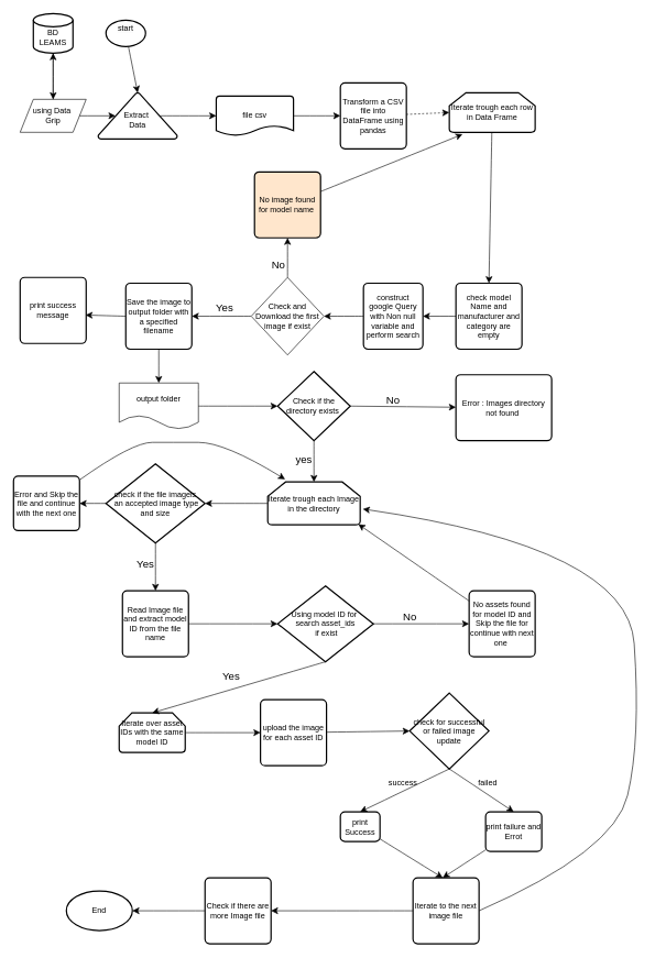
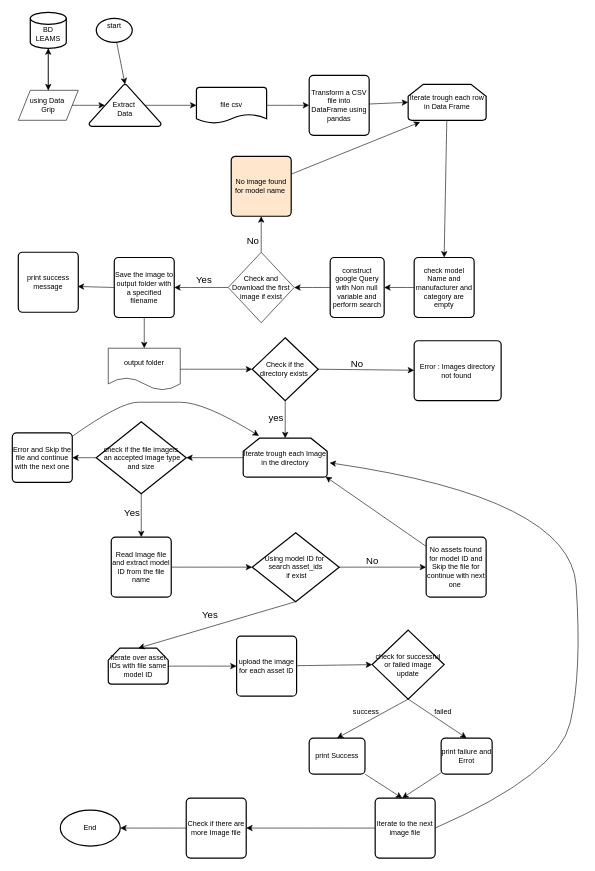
  <mxCell id="0" />
  <mxCell id="1" parent="0" />
  <mxCell id="2" value="" style="edgeStyle=none;curved=1;rounded=0;orthogonalLoop=1;jettySize=auto;html=1;fontSize=12;startSize=8;endSize=8;entryX=0.5;entryY=0;entryDx=0;entryDy=0;entryPerimeter=0;" edge="1" parent="1" source="3" target="7"><mxGeometry relative="1" as="geometry"><mxPoint x="350" y="370" as="targetPoint" /></mxGeometry></mxCell>
  <mxCell id="3" value="&#10;&lt;span style=&quot;color: rgb(0, 0, 0); font-family: Helvetica; font-size: 12px; font-style: normal; font-variant-ligatures: normal; font-variant-caps: normal; font-weight: 400; letter-spacing: normal; orphans: 2; text-align: center; text-indent: 0px; text-transform: none; widows: 2; word-spacing: 0px; -webkit-text-stroke-width: 0px; white-space: normal; background-color: rgb(251, 251, 251); text-decoration-thickness: initial; text-decoration-style: initial; text-decoration-color: initial; display: inline !important; float: none;&quot;&gt;start&lt;/span&gt;&#10;&#10;" style="strokeWidth=2;html=1;shape=mxgraph.flowchart.start_1;whiteSpace=wrap;" vertex="1" parent="1"><mxGeometry x="160" y="30" width="60" height="40" as="geometry" /></mxCell>
  <mxCell id="4" style="edgeStyle=none;curved=1;rounded=0;orthogonalLoop=1;jettySize=auto;html=1;entryX=0;entryY=0.5;entryDx=0;entryDy=0;fontSize=12;startSize=8;endSize=8;" edge="1" parent="1" source="5" target="76"><mxGeometry relative="1" as="geometry" /></mxCell>
  <mxCell id="5" value="file csv" style="strokeWidth=2;html=1;shape=mxgraph.flowchart.document2;whiteSpace=wrap;size=0.25;" vertex="1" parent="1"><mxGeometry x="327" y="145" width="117" height="60" as="geometry" /></mxCell>
  <mxCell id="6" style="edgeStyle=none;curved=1;rounded=0;orthogonalLoop=1;jettySize=auto;html=1;entryX=1;entryY=0.5;entryDx=0;entryDy=0;fontSize=12;startSize=8;endSize=8;" edge="1" parent="1"><mxGeometry relative="1" as="geometry"><mxPoint x="410" y="400" as="sourcePoint" /><mxPoint x="410" y="400" as="targetPoint" /></mxGeometry></mxCell>
  <mxCell id="7" value="&lt;div&gt;&lt;br&gt;&lt;/div&gt;&lt;div&gt;&lt;span style=&quot;background-color: initial;&quot;&gt;Extract&amp;nbsp;&lt;/span&gt;&lt;br&gt;&lt;/div&gt;&lt;div&gt;Data&lt;/div&gt;" style="strokeWidth=2;html=1;shape=mxgraph.flowchart.extract_or_measurement;whiteSpace=wrap;" vertex="1" parent="1"><mxGeometry x="148" y="140" width="120" height="70" as="geometry" /></mxCell>
  <mxCell id="8" value="using Data&amp;nbsp;&lt;div&gt;Grip&lt;/div&gt;" style="shape=parallelogram;perimeter=parallelogramPerimeter;whiteSpace=wrap;html=1;dashed=0;" vertex="1" parent="1"><mxGeometry x="30" y="150" width="100" height="50" as="geometry" /></mxCell>
  <mxCell id="9" style="edgeStyle=none;curved=1;rounded=0;orthogonalLoop=1;jettySize=auto;html=1;entryX=0.22;entryY=0.5;entryDx=0;entryDy=0;entryPerimeter=0;fontSize=12;startSize=8;endSize=8;" edge="1" parent="1" source="8" target="7"><mxGeometry relative="1" as="geometry" /></mxCell>
  <mxCell id="10" style="edgeStyle=none;curved=1;rounded=0;orthogonalLoop=1;jettySize=auto;html=1;exitX=0.78;exitY=0.5;exitDx=0;exitDy=0;exitPerimeter=0;entryX=0;entryY=0.5;entryDx=0;entryDy=0;entryPerimeter=0;fontSize=12;startSize=8;endSize=8;" edge="1" parent="1" source="7" target="5"><mxGeometry relative="1" as="geometry" /></mxCell>
  <mxCell id="11" style="edgeStyle=none;curved=1;rounded=0;orthogonalLoop=1;jettySize=auto;html=1;entryX=0.5;entryY=0;entryDx=0;entryDy=0;fontSize=12;startSize=8;endSize=8;" edge="1" parent="1" source="12" target="14"><mxGeometry relative="1" as="geometry" /></mxCell>
  <mxCell id="12" value="Iterate trough each row in Data Frame" style="strokeWidth=2;html=1;shape=mxgraph.flowchart.loop_limit;whiteSpace=wrap;" vertex="1" parent="1"><mxGeometry x="680" y="140" width="130" height="60" as="geometry" /></mxCell>
  <mxCell id="13" style="edgeStyle=none;curved=1;rounded=0;orthogonalLoop=1;jettySize=auto;html=1;fontSize=12;startSize=8;endSize=8;entryX=1;entryY=0.5;entryDx=0;entryDy=0;" edge="1" parent="1" source="14" target="16"><mxGeometry relative="1" as="geometry"><mxPoint x="670" y="540" as="targetPoint" /></mxGeometry></mxCell>
  <mxCell id="14" value="check model Name and manufacturer and category are empty" style="rounded=1;whiteSpace=wrap;html=1;absoluteArcSize=1;arcSize=14;strokeWidth=2;" vertex="1" parent="1"><mxGeometry x="690" y="428.75" width="100" height="100" as="geometry" /></mxCell>
  <mxCell id="15" style="edgeStyle=none;curved=1;rounded=0;orthogonalLoop=1;jettySize=auto;html=1;fontSize=12;startSize=8;endSize=8;entryX=1;entryY=0.5;entryDx=0;entryDy=0;" edge="1" parent="1" source="16" target="23"><mxGeometry relative="1" as="geometry"><mxPoint x="490" y="590" as="targetPoint" /></mxGeometry></mxCell>
  <mxCell id="16" value="construct google Query with Non null variable and perform search" style="rounded=1;whiteSpace=wrap;html=1;absoluteArcSize=1;arcSize=14;strokeWidth=2;" vertex="1" parent="1"><mxGeometry x="550" y="428.75" width="90" height="100" as="geometry" /></mxCell>
  <mxCell id="17" value="" style="edgeStyle=none;curved=1;rounded=0;orthogonalLoop=1;jettySize=auto;html=1;exitX=0;exitY=0.5;exitDx=0;exitDy=0;fontSize=12;startSize=8;endSize=8;entryX=1;entryY=0.5;entryDx=0;entryDy=0;" edge="1" parent="1" source="23" target="20"><mxGeometry relative="1" as="geometry"><mxPoint x="280" y="590" as="targetPoint" /><mxPoint x="390" y="590" as="sourcePoint" /></mxGeometry></mxCell>
  <mxCell id="18" style="edgeStyle=none;curved=1;rounded=0;orthogonalLoop=1;jettySize=auto;html=1;exitX=0;exitY=0.5;exitDx=0;exitDy=0;fontSize=12;startSize=8;endSize=8;entryX=0.99;entryY=0.57;entryDx=0;entryDy=0;entryPerimeter=0;" edge="1" parent="1" source="20" target="26"><mxGeometry relative="1" as="geometry"><mxPoint x="130" y="590" as="targetPoint" /></mxGeometry></mxCell>
  <mxCell id="19" style="edgeStyle=none;curved=1;rounded=0;orthogonalLoop=1;jettySize=auto;html=1;fontSize=12;startSize=8;endSize=8;" edge="1" parent="1" source="20" target="21"><mxGeometry relative="1" as="geometry" /></mxCell>
  <mxCell id="20" value="Save the image to output folder with a specified filename" style="rounded=1;whiteSpace=wrap;html=1;absoluteArcSize=1;arcSize=14;strokeWidth=2;" vertex="1" parent="1"><mxGeometry x="190" y="428.75" width="100" height="100" as="geometry" /></mxCell>
  <mxCell id="21" value="output folder" style="shape=document;whiteSpace=wrap;html=1;boundedLbl=1;dashed=0;flipH=1;" vertex="1" parent="1"><mxGeometry x="180" y="580" width="120" height="70" as="geometry" /></mxCell>
  <mxCell id="22" style="edgeStyle=none;curved=1;rounded=0;orthogonalLoop=1;jettySize=auto;html=1;exitX=0.5;exitY=0;exitDx=0;exitDy=0;entryX=0.5;entryY=1;entryDx=0;entryDy=0;fontSize=12;startSize=8;endSize=8;" edge="1" parent="1" source="23" target="27"><mxGeometry relative="1" as="geometry" /></mxCell>
  <mxCell id="23" value="Check and Download the first image if exist" style="shape=rhombus;html=1;dashed=0;whiteSpace=wrap;perimeter=rhombusPerimeter;" vertex="1" parent="1"><mxGeometry x="380" y="420" width="110" height="117.5" as="geometry" /></mxCell>
  <mxCell id="24" style="edgeStyle=none;curved=1;rounded=0;orthogonalLoop=1;jettySize=auto;html=1;entryX=0.5;entryY=0;entryDx=0;entryDy=0;fontSize=12;startSize=8;endSize=8;" edge="1" parent="1" source="25" target="8"><mxGeometry relative="1" as="geometry" /></mxCell>
  <mxCell id="25" value="&lt;div&gt;&lt;br&gt;&lt;/div&gt;BD LEAMS" style="strokeWidth=2;html=1;shape=mxgraph.flowchart.database;whiteSpace=wrap;" vertex="1" parent="1"><mxGeometry x="50" y="20" width="60" height="60" as="geometry" /></mxCell>
  <mxCell id="26" value="print success message" style="rounded=1;whiteSpace=wrap;html=1;absoluteArcSize=1;arcSize=14;strokeWidth=2;" vertex="1" parent="1"><mxGeometry x="30" y="420" width="100" height="100" as="geometry" /></mxCell>
  <mxCell id="27" value="No image found for model name&amp;nbsp;" style="rounded=1;whiteSpace=wrap;html=1;absoluteArcSize=1;arcSize=14;strokeWidth=2;fillColor=#ffe6cc;" vertex="1" parent="1"><mxGeometry x="385" y="260" width="100" height="100" as="geometry" /></mxCell>
  <mxCell id="28" style="edgeStyle=none;curved=1;rounded=0;orthogonalLoop=1;jettySize=auto;html=1;entryX=0.154;entryY=1.05;entryDx=0;entryDy=0;entryPerimeter=0;fontSize=12;startSize=8;endSize=8;" edge="1" parent="1" source="27" target="12"><mxGeometry relative="1" as="geometry" /></mxCell>
  <mxCell id="29" value="No" style="text;strokeColor=none;fillColor=none;html=1;align=center;verticalAlign=middle;whiteSpace=wrap;rounded=0;fontSize=16;" vertex="1" parent="1"><mxGeometry x="405" y="390" width="33" height="20" as="geometry" /></mxCell>
  <mxCell id="30" style="edgeStyle=none;curved=1;rounded=0;orthogonalLoop=1;jettySize=auto;html=1;entryX=0.5;entryY=1;entryDx=0;entryDy=0;entryPerimeter=0;fontSize=12;startSize=8;endSize=8;" edge="1" parent="1" source="8" target="25"><mxGeometry relative="1" as="geometry" /></mxCell>
  <mxCell id="31" style="edgeStyle=none;curved=1;rounded=0;orthogonalLoop=1;jettySize=auto;html=1;exitX=1;exitY=0.5;exitDx=0;exitDy=0;exitPerimeter=0;fontSize=12;startSize=8;endSize=8;" edge="1" parent="1" source="32" target="34"><mxGeometry relative="1" as="geometry" /></mxCell>
  <mxCell id="32" value="Check if the directory exists&amp;nbsp;" style="strokeWidth=2;html=1;shape=mxgraph.flowchart.decision;whiteSpace=wrap;" vertex="1" parent="1"><mxGeometry x="420" y="562.5" width="110" height="105" as="geometry" /></mxCell>
  <mxCell id="33" value="No" style="text;strokeColor=none;fillColor=none;html=1;align=center;verticalAlign=middle;whiteSpace=wrap;rounded=0;fontSize=16;" vertex="1" parent="1"><mxGeometry x="565" y="590" width="60" height="30" as="geometry" /></mxCell>
  <mxCell id="34" value="Error : Images directory not found&amp;nbsp;" style="rounded=1;whiteSpace=wrap;html=1;absoluteArcSize=1;arcSize=14;strokeWidth=2;" vertex="1" parent="1"><mxGeometry x="690" y="567.5" width="145" height="100" as="geometry" /></mxCell>
  <mxCell id="35" style="edgeStyle=none;curved=1;rounded=0;orthogonalLoop=1;jettySize=auto;html=1;entryX=0;entryY=0.5;entryDx=0;entryDy=0;entryPerimeter=0;fontSize=12;startSize=8;endSize=8;" edge="1" parent="1" source="21" target="32"><mxGeometry relative="1" as="geometry" /></mxCell>
  <mxCell id="36" value="Iterate trough each Image in the directory" style="strokeWidth=2;html=1;shape=mxgraph.flowchart.loop_limit;whiteSpace=wrap;" vertex="1" parent="1"><mxGeometry x="405" y="730" width="140" height="65" as="geometry" /></mxCell>
  <mxCell id="37" style="edgeStyle=none;curved=1;rounded=0;orthogonalLoop=1;jettySize=auto;html=1;exitX=0.5;exitY=1;exitDx=0;exitDy=0;exitPerimeter=0;entryX=0.5;entryY=0;entryDx=0;entryDy=0;entryPerimeter=0;fontSize=12;startSize=8;endSize=8;" edge="1" parent="1" source="32" target="36"><mxGeometry relative="1" as="geometry" /></mxCell>
  <mxCell id="38" value="yes" style="text;strokeColor=none;fillColor=none;html=1;align=center;verticalAlign=middle;whiteSpace=wrap;rounded=0;fontSize=16;" vertex="1" parent="1"><mxGeometry x="430" y="680" width="60" height="30" as="geometry" /></mxCell>
  <mxCell id="39" style="edgeStyle=none;curved=1;rounded=0;orthogonalLoop=1;jettySize=auto;html=1;exitX=0.5;exitY=1;exitDx=0;exitDy=0;exitPerimeter=0;entryX=0.5;entryY=0;entryDx=0;entryDy=0;fontSize=12;startSize=8;endSize=8;" edge="1" parent="1" source="41" target="43"><mxGeometry relative="1" as="geometry" /></mxCell>
  <mxCell id="40" style="edgeStyle=none;curved=1;rounded=0;orthogonalLoop=1;jettySize=auto;html=1;entryX=1;entryY=0.5;entryDx=0;entryDy=0;fontSize=12;startSize=8;endSize=8;" edge="1" parent="1" source="41" target="79"><mxGeometry relative="1" as="geometry" /></mxCell>
  <mxCell id="41" value="check if the file imageis&lt;div&gt;&amp;nbsp;an accepted image type and size&lt;/div&gt;" style="strokeWidth=2;html=1;shape=mxgraph.flowchart.decision;whiteSpace=wrap;" vertex="1" parent="1"><mxGeometry x="160" y="702.5" width="150" height="120" as="geometry" /></mxCell>
  <mxCell id="42" style="edgeStyle=none;curved=1;rounded=0;orthogonalLoop=1;jettySize=auto;html=1;fontSize=12;startSize=8;endSize=8;entryX=0;entryY=0.5;entryDx=0;entryDy=0;entryPerimeter=0;" edge="1" parent="1" source="43" target="73"><mxGeometry relative="1" as="geometry"><mxPoint x="425" y="945" as="targetPoint" /></mxGeometry></mxCell>
  <mxCell id="43" value="Read Image file and extract model ID from the file name" style="rounded=1;whiteSpace=wrap;html=1;absoluteArcSize=1;arcSize=14;strokeWidth=2;" vertex="1" parent="1"><mxGeometry x="185" y="895" width="100" height="100" as="geometry" /></mxCell>
  <mxCell id="44" value="Yes" style="text;strokeColor=none;fillColor=none;html=1;align=center;verticalAlign=middle;whiteSpace=wrap;rounded=0;fontSize=16;" vertex="1" parent="1"><mxGeometry x="190" y="840" width="60" height="30" as="geometry" /></mxCell>
  <mxCell id="45" style="edgeStyle=none;curved=1;rounded=0;orthogonalLoop=1;jettySize=auto;html=1;entryX=0;entryY=0.5;entryDx=0;entryDy=0;fontSize=12;startSize=8;endSize=8;" edge="1" parent="1" target="46"><mxGeometry relative="1" as="geometry"><mxPoint x="525" y="945" as="sourcePoint" /></mxGeometry></mxCell>
  <mxCell id="46" value="No assets found for model ID and Skip the file for continue with next one&amp;nbsp;" style="rounded=1;whiteSpace=wrap;html=1;absoluteArcSize=1;arcSize=14;strokeWidth=2;" vertex="1" parent="1"><mxGeometry x="710" y="895" width="100" height="100" as="geometry" /></mxCell>
  <mxCell id="47" style="edgeStyle=none;curved=1;rounded=0;orthogonalLoop=1;jettySize=auto;html=1;entryX=0.98;entryY=0.985;entryDx=0;entryDy=0;entryPerimeter=0;fontSize=12;startSize=8;endSize=8;" edge="1" parent="1" source="46" target="36"><mxGeometry relative="1" as="geometry" /></mxCell>
  <mxCell id="48" value="No" style="text;html=1;align=center;verticalAlign=middle;resizable=0;points=[];autosize=1;strokeColor=none;fillColor=none;fontSize=16;" vertex="1" parent="1"><mxGeometry x="600" y="920" width="40" height="30" as="geometry" /></mxCell>
  <mxCell id="49" style="edgeStyle=none;curved=1;rounded=0;orthogonalLoop=1;jettySize=auto;html=1;entryX=0;entryY=0.5;entryDx=0;entryDy=0;fontSize=12;startSize=8;endSize=8;" edge="1" parent="1" source="50" target="51"><mxGeometry relative="1" as="geometry" /></mxCell>
- <mxCell id="50" value="Iterate over asset IDs with the same model ID" style="strokeWidth=2;html=1;shape=mxgraph.flowchart.loop_limit;whiteSpace=wrap;" vertex="1" parent="1"><mxGeometry x="180" y="1080" width="100" height="60" as="geometry" /></mxCell>
+ <mxCell id="50" value="Iterate over asset IDs with file same model ID" style="strokeWidth=2;html=1;shape=mxgraph.flowchart.loop_limit;whiteSpace=wrap;" vertex="1" parent="1"><mxGeometry x="180" y="1080" width="100" height="60" as="geometry" /></mxCell>
  <mxCell id="51" value="upload the image for each asset ID" style="rounded=1;whiteSpace=wrap;html=1;absoluteArcSize=1;arcSize=14;strokeWidth=2;" vertex="1" parent="1"><mxGeometry x="394" y="1060" width="100" height="100" as="geometry" /></mxCell>
  <mxCell id="52" style="edgeStyle=none;curved=1;rounded=0;orthogonalLoop=1;jettySize=auto;html=1;entryX=0.5;entryY=0;entryDx=0;entryDy=0;entryPerimeter=0;fontSize=12;startSize=8;endSize=8;exitX=0.5;exitY=1;exitDx=0;exitDy=0;exitPerimeter=0;" edge="1" parent="1" source="73" target="50"><mxGeometry relative="1" as="geometry"><mxPoint x="425" y="972.551" as="sourcePoint" /></mxGeometry></mxCell>
  <mxCell id="53" style="edgeStyle=none;curved=1;rounded=0;orthogonalLoop=1;jettySize=auto;html=1;exitX=0.5;exitY=1;exitDx=0;exitDy=0;exitPerimeter=0;entryX=0.5;entryY=0;entryDx=0;entryDy=0;fontSize=12;startSize=8;endSize=8;" edge="1" parent="1" source="55" target="60"><mxGeometry relative="1" as="geometry" /></mxCell>
  <mxCell id="54" style="edgeStyle=none;curved=1;rounded=0;orthogonalLoop=1;jettySize=auto;html=1;exitX=0.5;exitY=1;exitDx=0;exitDy=0;exitPerimeter=0;entryX=0.5;entryY=0;entryDx=0;entryDy=0;fontSize=12;startSize=8;endSize=8;" edge="1" parent="1" source="55" target="62"><mxGeometry relative="1" as="geometry" /></mxCell>
  <mxCell id="55" value="check for successful or failed image update" style="strokeWidth=2;html=1;shape=mxgraph.flowchart.decision;whiteSpace=wrap;" vertex="1" parent="1"><mxGeometry x="620" y="1050" width="120" height="115" as="geometry" /></mxCell>
  <mxCell id="56" style="edgeStyle=none;curved=1;rounded=0;orthogonalLoop=1;jettySize=auto;html=1;entryX=0;entryY=0.5;entryDx=0;entryDy=0;entryPerimeter=0;fontSize=12;startSize=8;endSize=8;" edge="1" parent="1" source="51" target="55"><mxGeometry relative="1" as="geometry" /></mxCell>
  <mxCell id="57" value="&lt;span style=&quot;font-size: 12px;&quot;&gt;success&lt;/span&gt;" style="text;strokeColor=none;fillColor=none;html=1;align=center;verticalAlign=middle;whiteSpace=wrap;rounded=0;fontSize=16;" vertex="1" parent="1"><mxGeometry x="580" y="1170" width="60" height="30" as="geometry" /></mxCell>
  <mxCell id="58" value="&lt;span style=&quot;font-size: 12px;&quot;&gt;failed&amp;nbsp;&lt;/span&gt;" style="text;strokeColor=none;fillColor=none;html=1;align=center;verticalAlign=middle;whiteSpace=wrap;rounded=0;fontSize=16;" vertex="1" parent="1"><mxGeometry x="710" y="1170" width="60" height="30" as="geometry" /></mxCell>
  <mxCell id="59" style="edgeStyle=none;curved=1;rounded=0;orthogonalLoop=1;jettySize=auto;html=1;fontSize=12;startSize=8;endSize=8;" edge="1" parent="1" source="60"><mxGeometry relative="1" as="geometry"><mxPoint x="670" y="1330" as="targetPoint" /></mxGeometry></mxCell>
- <mxCell id="60" value="print Success" style="rounded=1;whiteSpace=wrap;html=1;absoluteArcSize=1;arcSize=14;strokeWidth=2;" vertex="1" parent="1"><mxGeometry x="515" y="1230" width="60" height="45" as="geometry" /></mxCell>
+ <mxCell id="60" value="print Success" style="rounded=1;whiteSpace=wrap;html=1;absoluteArcSize=1;arcSize=14;strokeWidth=2;" vertex="1" parent="1"><mxGeometry x="515" y="1230" width="93" height="60" as="geometry" /></mxCell>
  <mxCell id="61" style="edgeStyle=none;curved=1;rounded=0;orthogonalLoop=1;jettySize=auto;html=1;fontSize=12;startSize=8;endSize=8;" edge="1" parent="1" source="62"><mxGeometry relative="1" as="geometry"><mxPoint x="670" y="1330" as="targetPoint" /></mxGeometry></mxCell>
  <mxCell id="62" value="print failure and Errot" style="rounded=1;whiteSpace=wrap;html=1;absoluteArcSize=1;arcSize=14;strokeWidth=2;" vertex="1" parent="1"><mxGeometry x="735" y="1230" width="85" height="60" as="geometry" /></mxCell>
  <mxCell id="63" value="Yes" style="text;strokeColor=none;fillColor=none;html=1;align=center;verticalAlign=middle;whiteSpace=wrap;rounded=0;fontSize=16;" vertex="1" parent="1"><mxGeometry x="310" y="450" width="60" height="30" as="geometry" /></mxCell>
  <mxCell id="64" style="edgeStyle=none;curved=1;rounded=0;orthogonalLoop=1;jettySize=auto;html=1;entryX=1;entryY=0.5;entryDx=0;entryDy=0;entryPerimeter=0;fontSize=12;startSize=8;endSize=8;" edge="1" parent="1" source="36" target="41"><mxGeometry relative="1" as="geometry" /></mxCell>
  <mxCell id="65" style="edgeStyle=none;curved=1;rounded=0;orthogonalLoop=1;jettySize=auto;html=1;exitX=0.5;exitY=1;exitDx=0;exitDy=0;fontSize=12;startSize=8;endSize=8;" edge="1" parent="1" source="57" target="57"><mxGeometry relative="1" as="geometry" /></mxCell>
  <mxCell id="66" style="edgeStyle=none;curved=1;rounded=0;orthogonalLoop=1;jettySize=auto;html=1;exitX=0.5;exitY=0;exitDx=0;exitDy=0;fontSize=12;startSize=8;endSize=8;" edge="1" parent="1" source="58" target="58"><mxGeometry relative="1" as="geometry" /></mxCell>
  <mxCell id="67" style="edgeStyle=none;curved=1;rounded=0;orthogonalLoop=1;jettySize=auto;html=1;fontSize=12;startSize=8;endSize=8;" edge="1" parent="1" source="69"><mxGeometry relative="1" as="geometry"><mxPoint x="410" y="1380" as="targetPoint" /></mxGeometry></mxCell>
  <mxCell id="68" style="edgeStyle=none;curved=1;rounded=0;orthogonalLoop=1;jettySize=auto;html=1;exitX=1;exitY=0.5;exitDx=0;exitDy=0;fontSize=12;startSize=8;endSize=8;entryX=1.029;entryY=0.631;entryDx=0;entryDy=0;entryPerimeter=0;" edge="1" parent="1" source="69" target="36"><mxGeometry relative="1" as="geometry"><mxPoint x="710" y="780" as="targetPoint" /><Array as="points"><mxPoint x="930" y="1290" /><mxPoint x="970" y="1120" /><mxPoint x="950" y="830" /></Array></mxGeometry></mxCell>
  <mxCell id="69" value="Iterate to the next image file" style="rounded=1;whiteSpace=wrap;html=1;absoluteArcSize=1;arcSize=14;strokeWidth=2;" vertex="1" parent="1"><mxGeometry x="625" y="1330" width="100" height="100" as="geometry" /></mxCell>
  <mxCell id="70" style="edgeStyle=none;curved=1;rounded=0;orthogonalLoop=1;jettySize=auto;html=1;fontSize=12;startSize=8;endSize=8;" edge="1" parent="1" source="71"><mxGeometry relative="1" as="geometry"><mxPoint x="200" y="1380" as="targetPoint" /></mxGeometry></mxCell>
  <mxCell id="71" value="Check if there are more Image file" style="rounded=1;whiteSpace=wrap;html=1;absoluteArcSize=1;arcSize=14;strokeWidth=2;" vertex="1" parent="1"><mxGeometry x="310" y="1330" width="100" height="100" as="geometry" /></mxCell>
  <mxCell id="72" value="End" style="strokeWidth=2;html=1;shape=mxgraph.flowchart.start_1;whiteSpace=wrap;" vertex="1" parent="1"><mxGeometry x="100" y="1350" width="100" height="60" as="geometry" /></mxCell>
  <mxCell id="73" value="Using model ID for&amp;nbsp;&lt;div&gt;search asset_ids&lt;/div&gt;&lt;div&gt;&amp;nbsp;if exist&lt;/div&gt;" style="strokeWidth=2;html=1;shape=mxgraph.flowchart.decision;whiteSpace=wrap;" vertex="1" parent="1"><mxGeometry x="420" y="887.5" width="145" height="115" as="geometry" /></mxCell>
  <mxCell id="74" value="Yes" style="text;strokeColor=none;fillColor=none;html=1;align=center;verticalAlign=middle;whiteSpace=wrap;rounded=0;fontSize=16;" vertex="1" parent="1"><mxGeometry x="320" y="1010" width="60" height="30" as="geometry" /></mxCell>
  <mxCell id="75" style="edgeStyle=none;curved=1;rounded=0;orthogonalLoop=1;jettySize=auto;html=1;exitX=0.5;exitY=0;exitDx=0;exitDy=0;fontSize=12;startSize=8;endSize=8;" edge="1" parent="1" source="74" target="74"><mxGeometry relative="1" as="geometry" /></mxCell>
  <mxCell id="76" value="Transform a CSV file into DataFrame using pandas" style="rounded=1;whiteSpace=wrap;html=1;absoluteArcSize=1;arcSize=14;strokeWidth=2;" vertex="1" parent="1"><mxGeometry x="515" y="125" width="100" height="100" as="geometry" /></mxCell>
- <mxCell id="77" style="edgeStyle=none;curved=1;rounded=0;orthogonalLoop=1;jettySize=auto;html=1;entryX=0;entryY=0.5;entryDx=0;entryDy=0;entryPerimeter=0;fontSize=12;startSize=8;endSize=8;dashed=1;" edge="1" parent="1" source="76" target="12"><mxGeometry relative="1" as="geometry" /></mxCell>
+ <mxCell id="77" style="edgeStyle=none;curved=1;rounded=0;orthogonalLoop=1;jettySize=auto;html=1;entryX=0;entryY=0.5;entryDx=0;entryDy=0;entryPerimeter=0;fontSize=12;startSize=8;endSize=8;" edge="1" parent="1" source="76" target="12"><mxGeometry relative="1" as="geometry" /></mxCell>
  <mxCell id="78" style="edgeStyle=none;curved=1;rounded=0;orthogonalLoop=1;jettySize=auto;html=1;fontSize=12;startSize=8;endSize=8;entryX=0.188;entryY=-0.062;entryDx=0;entryDy=0;entryPerimeter=0;" edge="1" parent="1" source="79" target="36"><mxGeometry relative="1" as="geometry"><mxPoint x="310" y="660" as="targetPoint" /><Array as="points"><mxPoint x="200" y="670" /><mxPoint x="260" y="670" /><mxPoint x="340" y="670" /></Array></mxGeometry></mxCell>
  <mxCell id="79" value="Error and Skip the file and continue with the next one" style="rounded=1;whiteSpace=wrap;html=1;absoluteArcSize=1;arcSize=14;strokeWidth=2;" vertex="1" parent="1"><mxGeometry x="20" y="721.25" width="100" height="82.5" as="geometry" /></mxCell>
